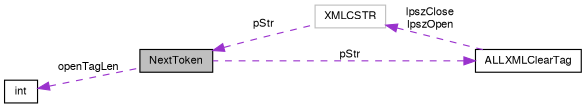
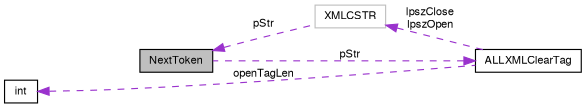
  digraph {
    rankdir=LR
    node [color=black fontname=FreeSans fontsize=10 shape=record]
    edge [color=darkorchid3 dir=back fontname=FreeSans fontsize=10 labelfontname=FreeSans labelfontsize=10 style=dashed]
    n1 [fillcolor=grey75 fontcolor=black height=0.2 label=NextToken style=filled width=0.4]
    n2 [color=grey75 height=0.2 label=XMLCSTR width=0.4]
    n3 [height=0.2 label=ALLXMLClearTag width=0.4]
    n4 [height=0.2 label=int width=0.4]
    n1 -> n2 [label=pStr]
    n2 -> n3 [label="lpszClose\nlpszOpen"]
    n3 -> n1 [label=pStr]
-   n4 -> n1 [label=openTagLen]
+   n4 -> n3 [label=openTagLen]
  }
